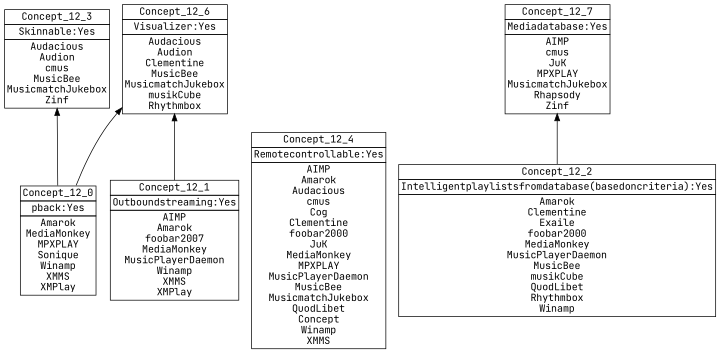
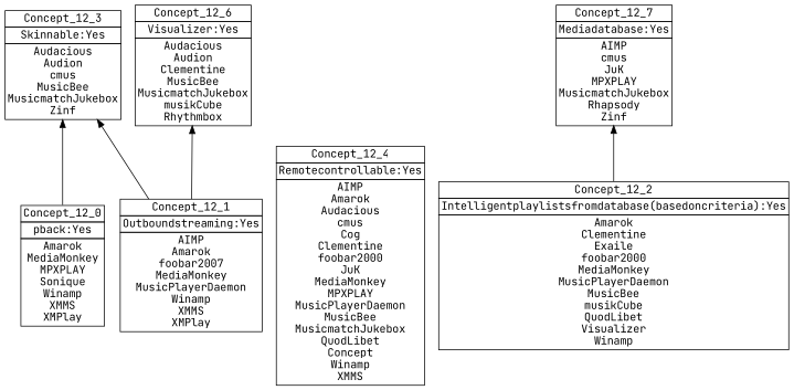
  digraph {
    fontname="JetBrains Mono"
    nodesep=0.2
    rankdir=BT
    ranksep=0.3
    node [fontname="JetBrains Mono" margin="0.03,0.03" shape=none]
    edge [fontname="JetBrains Mono" headport=p tailport=p]
    n1 [label=<<table border="0" cellborder="1" cellspacing="0" port="p"><tr><td>Concept_12_0</td></tr><tr><td>pback:Yes<br/></td></tr><tr><td>Amarok<br/>MediaMonkey<br/>MPXPLAY<br/>Sonique<br/>Winamp<br/>XMMS<br/>XMPlay<br/></td></tr></table>>]
    n2 [label=<<table border="0" cellborder="1" cellspacing="0" port="p"><tr><td>Concept_12_3</td></tr><tr><td>Skinnable:Yes<br/></td></tr><tr><td>Audacious<br/>Audion<br/>cmus<br/>MusicBee<br/>MusicmatchJukebox<br/>Zinf<br/></td></tr></table>>]
    n3 [label=<<table border="0" cellborder="1" cellspacing="0" port="p"><tr><td>Concept_12_6</td></tr><tr><td>Visualizer:Yes<br/></td></tr><tr><td>Audacious<br/>Audion<br/>Clementine<br/>MusicBee<br/>MusicmatchJukebox<br/>musikCube<br/>Rhythmbox<br/></td></tr></table>>]
    n4 [label=<<table border="0" cellborder="1" cellspacing="0" port="p"><tr><td>Concept_12_1</td></tr><tr><td>Outboundstreaming:Yes<br/></td></tr><tr><td>AIMP<br/>Amarok<br/>foobar2007<br/>MediaMonkey<br/>MusicPlayerDaemon<br/>Winamp<br/>XMMS<br/>XMPlay<br/></td></tr></table>>]
    n5 [label=<<table border="0" cellborder="1" cellspacing="0" port="p"><tr><td>Concept_12_4</td></tr><tr><td>Remotecontrollable:Yes<br/></td></tr><tr><td>AIMP<br/>Amarok<br/>Audacious<br/>cmus<br/>Cog<br/>Clementine<br/>foobar2000<br/>JuK<br/>MediaMonkey<br/>MPXPLAY<br/>MusicPlayerDaemon<br/>MusicBee<br/>MusicmatchJukebox<br/>QuodLibet<br/>Concept<br/>Winamp<br/>XMMS<br/></td></tr></table>>]
    n6 [label=<<table border="0" cellborder="1" cellspacing="0" port="p"><tr><td>Concept_12_7</td></tr><tr><td>Mediadatabase:Yes<br/></td></tr><tr><td>AIMP<br/>cmus<br/>JuK<br/>MPXPLAY<br/>MusicmatchJukebox<br/>Rhapsody<br/>Zinf<br/></td></tr></table>>]
-   n7 [label=<<table border="0" cellborder="1" cellspacing="0" port="p"><tr><td>Concept_12_2</td></tr><tr><td>Intelligentplaylistsfromdatabase(basedoncriteria):Yes<br/></td></tr><tr><td>Amarok<br/>Clementine<br/>Exaile<br/>foobar2000<br/>MediaMonkey<br/>MusicPlayerDaemon<br/>MusicBee<br/>musikCube<br/>QuodLibet<br/>Rhythmbox<br/>Winamp<br/></td></tr></table>>]
+   n7 [label=<<table border="0" cellborder="1" cellspacing="0" port="p"><tr><td>Concept_12_2</td></tr><tr><td>Intelligentplaylistsfromdatabase(basedoncriteria):Yes<br/></td></tr><tr><td>Amarok<br/>Clementine<br/>Exaile<br/>foobar2000<br/>MediaMonkey<br/>MusicPlayerDaemon<br/>MusicBee<br/>musikCube<br/>QuodLibet<br/>Visualizer<br/>Winamp<br/></td></tr></table>>]
    n1 -> n2
-   n1 -> n3
+   n4 -> n2
    n4 -> n3
    n7 -> n6
  }
